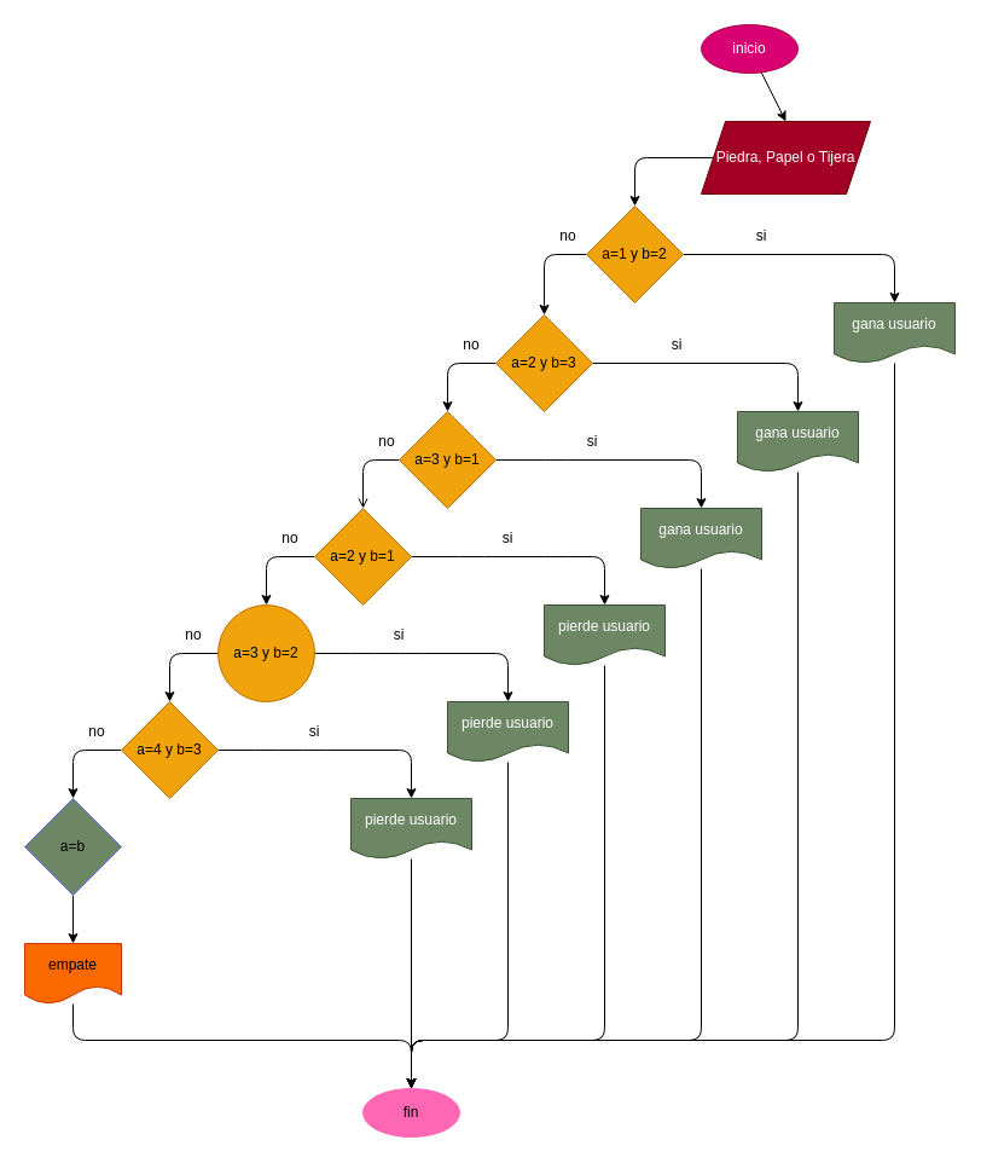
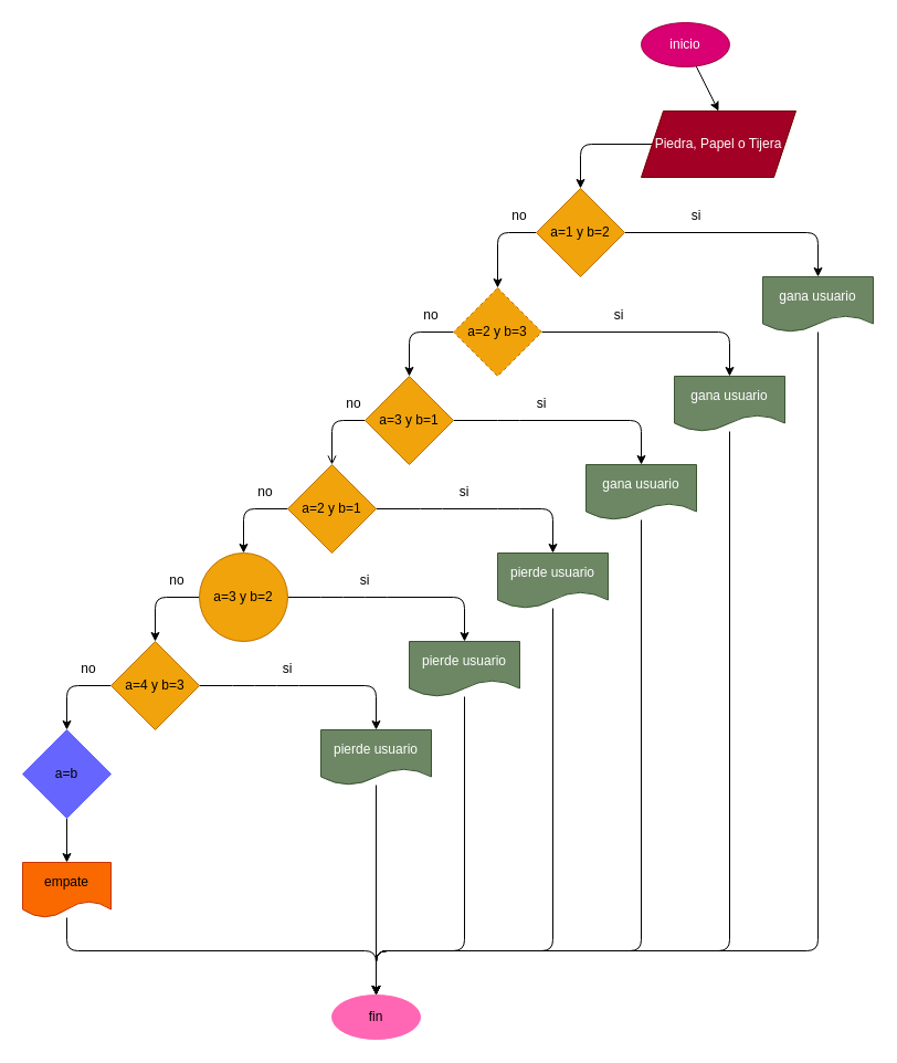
  <mxCell id="0" />
  <mxCell id="1" parent="0" />
  <mxCell id="2" style="edgeStyle=none;html=1;entryX=0.5;entryY=0;entryDx=0;entryDy=0;" edge="1" parent="1" source="3" target="5"><mxGeometry relative="1" as="geometry"><mxPoint x="340" y="110" as="targetPoint" /></mxGeometry></mxCell>
  <mxCell id="3" value="inicio" style="ellipse;whiteSpace=wrap;html=1;fillColor=#d80073;strokeColor=#A50040;fontColor=#ffffff;" vertex="1" parent="1"><mxGeometry x="580" width="80" height="40" as="geometry" y="20" /></mxCell>
  <mxCell id="4" style="edgeStyle=none;html=1;entryX=0.5;entryY=0;entryDx=0;entryDy=0;" edge="1" parent="1" source="5" target="8"><mxGeometry relative="1" as="geometry"><mxPoint x="340" y="190" as="targetPoint" /><Array as="points"><mxPoint x="525" y="130" /></Array></mxGeometry></mxCell>
  <mxCell id="5" value="Piedra, Papel o Tijera" style="shape=parallelogram;perimeter=parallelogramPerimeter;whiteSpace=wrap;html=1;fixedSize=1;fillColor=#a20025;strokeColor=#6F0000;fontColor=#ffffff;" vertex="1" parent="1"><mxGeometry x="580" y="100" width="140" height="60" as="geometry" /></mxCell>
  <mxCell id="6" style="edgeStyle=none;html=1;" edge="1" parent="1" source="8" target="11"><mxGeometry relative="1" as="geometry"><mxPoint x="220" y="260" as="targetPoint" /><Array as="points"><mxPoint x="450" y="210" /></Array></mxGeometry></mxCell>
  <mxCell id="7" style="edgeStyle=none;html=1;" edge="1" parent="1" source="8"><mxGeometry relative="1" as="geometry"><mxPoint x="740" y="250" as="targetPoint" /><Array as="points"><mxPoint x="740" y="210" /></Array></mxGeometry></mxCell>
  <mxCell id="8" value="a=1 y b=2" style="rhombus;whiteSpace=wrap;html=1;fillColor=#f0a30a;strokeColor=#BD7000;fontColor=#000000;" vertex="1" parent="1"><mxGeometry x="485" y="170" width="80" height="80" as="geometry" /></mxCell>
  <mxCell id="9" style="edgeStyle=none;html=1;entryX=0.5;entryY=0;entryDx=0;entryDy=0;" edge="1" parent="1" source="11" target="20"><mxGeometry relative="1" as="geometry"><Array as="points"><mxPoint x="370" y="300" /></Array></mxGeometry></mxCell>
  <mxCell id="10" style="edgeStyle=none;html=1;" edge="1" parent="1" source="11"><mxGeometry relative="1" as="geometry"><mxPoint x="660" y="340" as="targetPoint" /><Array as="points"><mxPoint x="660" y="300" /></Array></mxGeometry></mxCell>
- <mxCell id="11" value="a=2 y b=3" style="rhombus;whiteSpace=wrap;html=1;fillColor=#f0a30a;strokeColor=#BD7000;fontColor=#000000;" vertex="1" parent="1"><mxGeometry x="410" y="260" width="80" height="80" as="geometry" /></mxCell>
+ <mxCell id="11" value="a=2 y b=3" style="rhombus;whiteSpace=wrap;html=1;fillColor=#f0a30a;strokeColor=#BD7000;fontColor=#000000;dashed=1;" vertex="1" parent="1"><mxGeometry x="410" y="260" width="80" height="80" as="geometry" /></mxCell>
  <mxCell id="12" style="edgeStyle=none;html=1;entryX=0.5;entryY=0;entryDx=0;entryDy=0;" edge="1" parent="1" source="14" target="17"><mxGeometry relative="1" as="geometry"><Array as="points"><mxPoint x="220" y="460" /></Array></mxGeometry></mxCell>
  <mxCell id="13" style="edgeStyle=none;html=1;" edge="1" parent="1" source="14"><mxGeometry relative="1" as="geometry"><mxPoint x="500" y="500" as="targetPoint" /><Array as="points"><mxPoint x="390" y="460" /><mxPoint x="460" y="460" /><mxPoint x="500" y="460" /></Array></mxGeometry></mxCell>
  <mxCell id="14" value="a=2 y b=1" style="rhombus;whiteSpace=wrap;html=1;fillColor=#f0a30a;strokeColor=#BD7000;fontColor=#000000;" vertex="1" parent="1"><mxGeometry x="260" y="420" width="80" height="80" as="geometry" /></mxCell>
  <mxCell id="15" style="edgeStyle=none;html=1;entryX=0.5;entryY=0;entryDx=0;entryDy=0;" edge="1" parent="1" source="17" target="23"><mxGeometry relative="1" as="geometry"><Array as="points"><mxPoint x="140" y="540" /></Array></mxGeometry></mxCell>
  <mxCell id="16" style="edgeStyle=none;html=1;" edge="1" parent="1" source="17"><mxGeometry relative="1" as="geometry"><mxPoint x="420" y="580" as="targetPoint" /><Array as="points"><mxPoint x="300" y="540" /><mxPoint x="340" y="540" /><mxPoint x="420" y="540" /></Array></mxGeometry></mxCell>
  <mxCell id="17" value="a=3 y b=2" style="ellipse;whiteSpace=wrap;html=1;fillColor=#f0a30a;strokeColor=#BD7000;fontColor=#000000;" vertex="1" parent="1"><mxGeometry x="180" y="500" width="80" height="80" as="geometry" /></mxCell>
  <mxCell id="18" style="edgeStyle=none;html=1;entryX=0.5;entryY=0;entryDx=0;entryDy=0;endArrow=open;" edge="1" parent="1" source="20" target="14"><mxGeometry relative="1" as="geometry"><Array as="points"><mxPoint x="300" y="380" /></Array></mxGeometry></mxCell>
  <mxCell id="19" style="edgeStyle=none;html=1;" edge="1" parent="1" source="20"><mxGeometry relative="1" as="geometry"><mxPoint x="580" y="420" as="targetPoint" /><Array as="points"><mxPoint x="460" y="380" /><mxPoint x="580" y="380" /></Array></mxGeometry></mxCell>
  <mxCell id="20" value="a=3 y b=1" style="rhombus;whiteSpace=wrap;html=1;fillColor=#f0a30a;strokeColor=#BD7000;fontColor=#000000;" vertex="1" parent="1"><mxGeometry x="330" y="340" width="80" height="80" as="geometry" /></mxCell>
  <mxCell id="21" style="edgeStyle=none;html=1;entryX=0.5;entryY=0;entryDx=0;entryDy=0;" edge="1" parent="1" source="23" target="25"><mxGeometry relative="1" as="geometry"><Array as="points"><mxPoint x="60" y="620" /></Array></mxGeometry></mxCell>
  <mxCell id="22" style="edgeStyle=none;html=1;" edge="1" parent="1" source="23"><mxGeometry relative="1" as="geometry"><mxPoint x="340" y="660" as="targetPoint" /><Array as="points"><mxPoint x="220" y="620" /><mxPoint x="260" y="620" /><mxPoint x="340" y="620" /></Array></mxGeometry></mxCell>
  <mxCell id="23" value="a=4 y b=3" style="rhombus;whiteSpace=wrap;html=1;fillColor=#f0a30a;strokeColor=#BD7000;fontColor=#000000;" vertex="1" parent="1"><mxGeometry x="100" y="580" width="80" height="80" as="geometry" /></mxCell>
  <mxCell id="24" style="edgeStyle=none;html=1;" edge="1" parent="1" source="25"><mxGeometry relative="1" as="geometry"><mxPoint x="60" y="780" as="targetPoint" /></mxGeometry></mxCell>
- <mxCell id="25" value="a=b" style="rhombus;whiteSpace=wrap;html=1;fillColor=#6d8764;strokeColor=#6666FF;" vertex="1" parent="1"><mxGeometry y="660" width="80" height="80" as="geometry" x="20" /></mxCell>
+ <mxCell id="25" value="a=b" style="rhombus;whiteSpace=wrap;html=1;fillColor=#6666FF;strokeColor=#6666FF;" vertex="1" parent="1"><mxGeometry y="660" width="80" height="80" as="geometry" x="20" /></mxCell>
  <mxCell id="26" style="edgeStyle=none;html=1;" edge="1" parent="1" source="27"><mxGeometry relative="1" as="geometry"><mxPoint x="340" y="900" as="targetPoint" /><Array as="points"><mxPoint x="60" y="860" /><mxPoint x="340" y="860" /></Array></mxGeometry></mxCell>
  <mxCell id="27" value="empate" style="shape=document;whiteSpace=wrap;html=1;boundedLbl=1;strokeColor=#C73500;fillColor=#fa6800;fontColor=#000000;" vertex="1" parent="1"><mxGeometry y="780" width="80" height="50" as="geometry" x="20" /></mxCell>
  <mxCell id="28" value="fin" style="ellipse;whiteSpace=wrap;html=1;strokeColor=#FF66B3;fillColor=#FF66B3;" vertex="1" parent="1"><mxGeometry x="300" y="900" width="80" height="40" as="geometry" /></mxCell>
  <mxCell id="29" style="edgeStyle=none;html=1;entryX=0.5;entryY=0;entryDx=0;entryDy=0;" edge="1" parent="1" source="30" target="28"><mxGeometry relative="1" as="geometry"><Array as="points"><mxPoint x="740" y="860" /><mxPoint x="340" y="860" /></Array></mxGeometry></mxCell>
  <mxCell id="30" value="gana usuario" style="shape=document;whiteSpace=wrap;html=1;boundedLbl=1;strokeColor=#3A5431;fillColor=#6d8764;fontColor=#ffffff;" vertex="1" parent="1"><mxGeometry x="690" y="250" width="100" height="50" as="geometry" /></mxCell>
  <mxCell id="31" style="edgeStyle=none;html=1;" edge="1" parent="1" source="32"><mxGeometry relative="1" as="geometry"><mxPoint x="340" y="900" as="targetPoint" /><Array as="points"><mxPoint x="660" y="860" /><mxPoint x="340" y="860" /></Array></mxGeometry></mxCell>
  <mxCell id="32" value="gana usuario" style="shape=document;whiteSpace=wrap;html=1;boundedLbl=1;strokeColor=#3A5431;fillColor=#6d8764;fontColor=#ffffff;" vertex="1" parent="1"><mxGeometry x="610" y="340" width="100" height="50" as="geometry" /></mxCell>
  <mxCell id="33" style="edgeStyle=none;html=1;entryX=0.5;entryY=0;entryDx=0;entryDy=0;" edge="1" parent="1" source="34" target="28"><mxGeometry relative="1" as="geometry"><Array as="points"><mxPoint x="580" y="860" /><mxPoint x="340" y="860" /></Array></mxGeometry></mxCell>
  <mxCell id="34" value="gana usuario" style="shape=document;whiteSpace=wrap;html=1;boundedLbl=1;strokeColor=#3A5431;fillColor=#6d8764;fontColor=#ffffff;" vertex="1" parent="1"><mxGeometry x="530" y="420" width="100" height="50" as="geometry" /></mxCell>
  <mxCell id="35" style="edgeStyle=none;html=1;entryX=0.5;entryY=0;entryDx=0;entryDy=0;" edge="1" parent="1" source="36" target="28"><mxGeometry relative="1" as="geometry"><mxPoint x="340" y="890" as="targetPoint" /><Array as="points"><mxPoint x="500" y="860" /><mxPoint x="340" y="860" /></Array></mxGeometry></mxCell>
  <mxCell id="36" value="pierde usuario" style="shape=document;whiteSpace=wrap;html=1;boundedLbl=1;strokeColor=#3A5431;fillColor=#6d8764;fontColor=#ffffff;" vertex="1" parent="1"><mxGeometry x="450" y="500" width="100" height="50" as="geometry" /></mxCell>
  <mxCell id="37" style="edgeStyle=none;html=1;" edge="1" parent="1" source="38"><mxGeometry relative="1" as="geometry"><mxPoint x="340" y="900" as="targetPoint" /><Array as="points"><mxPoint x="420" y="860" /><mxPoint x="340" y="860" /></Array></mxGeometry></mxCell>
  <mxCell id="38" value="pierde usuario" style="shape=document;whiteSpace=wrap;html=1;boundedLbl=1;strokeColor=#3A5431;fillColor=#6d8764;fontColor=#ffffff;" vertex="1" parent="1"><mxGeometry x="370" y="580" width="100" height="50" as="geometry" /></mxCell>
  <mxCell id="39" style="edgeStyle=none;html=1;entryX=0.5;entryY=0;entryDx=0;entryDy=0;" edge="1" parent="1" source="40" target="28"><mxGeometry relative="1" as="geometry" /></mxCell>
  <mxCell id="40" value="pierde usuario" style="shape=document;whiteSpace=wrap;html=1;boundedLbl=1;strokeColor=#3A5431;fillColor=#6d8764;fontColor=#ffffff;" vertex="1" parent="1"><mxGeometry x="290" y="660" width="100" height="50" as="geometry" /></mxCell>
  <mxCell id="41" value="si" style="text;strokeColor=none;align=center;fillColor=none;html=1;verticalAlign=middle;whiteSpace=wrap;rounded=0;" vertex="1" parent="1"><mxGeometry x="600" y="180" width="60" height="30" as="geometry" /></mxCell>
  <mxCell id="42" value="si" style="text;strokeColor=none;align=center;fillColor=none;html=1;verticalAlign=middle;whiteSpace=wrap;rounded=0;" vertex="1" parent="1"><mxGeometry x="530" y="270" width="60" height="30" as="geometry" /></mxCell>
  <mxCell id="43" value="si" style="text;strokeColor=none;align=center;fillColor=none;html=1;verticalAlign=middle;whiteSpace=wrap;rounded=0;" vertex="1" parent="1"><mxGeometry x="460" y="350" width="60" height="30" as="geometry" /></mxCell>
  <mxCell id="44" value="si" style="text;strokeColor=none;align=center;fillColor=none;html=1;verticalAlign=middle;whiteSpace=wrap;rounded=0;" vertex="1" parent="1"><mxGeometry x="390" y="430" width="60" height="30" as="geometry" /></mxCell>
  <mxCell id="45" value="si" style="text;strokeColor=none;align=center;fillColor=none;html=1;verticalAlign=middle;whiteSpace=wrap;rounded=0;" vertex="1" parent="1"><mxGeometry x="300" y="510" width="60" height="30" as="geometry" /></mxCell>
  <mxCell id="46" value="si" style="text;strokeColor=none;align=center;fillColor=none;html=1;verticalAlign=middle;whiteSpace=wrap;rounded=0;" vertex="1" parent="1"><mxGeometry x="230" y="590" width="60" height="30" as="geometry" /></mxCell>
  <mxCell id="47" value="no" style="text;strokeColor=none;align=center;fillColor=none;html=1;verticalAlign=middle;whiteSpace=wrap;rounded=0;" vertex="1" parent="1"><mxGeometry x="60" y="590" width="40" height="30" as="geometry" /></mxCell>
  <mxCell id="48" value="no" style="text;strokeColor=none;align=center;fillColor=none;html=1;verticalAlign=middle;whiteSpace=wrap;rounded=0;" vertex="1" parent="1"><mxGeometry x="140" y="510" width="40" height="30" as="geometry" /></mxCell>
  <mxCell id="49" value="no" style="text;strokeColor=none;align=center;fillColor=none;html=1;verticalAlign=middle;whiteSpace=wrap;rounded=0;" vertex="1" parent="1"><mxGeometry x="220" y="430" width="40" height="30" as="geometry" /></mxCell>
  <mxCell id="50" value="no" style="text;strokeColor=none;align=center;fillColor=none;html=1;verticalAlign=middle;whiteSpace=wrap;rounded=0;" vertex="1" parent="1"><mxGeometry x="300" y="350" width="40" height="30" as="geometry" /></mxCell>
  <mxCell id="51" value="no" style="text;strokeColor=none;align=center;fillColor=none;html=1;verticalAlign=middle;whiteSpace=wrap;rounded=0;" vertex="1" parent="1"><mxGeometry x="370" y="270" width="40" height="30" as="geometry" /></mxCell>
  <mxCell id="52" value="no" style="text;strokeColor=none;align=center;fillColor=none;html=1;verticalAlign=middle;whiteSpace=wrap;rounded=0;" vertex="1" parent="1"><mxGeometry x="450" y="180" width="40" height="30" as="geometry" /></mxCell>
